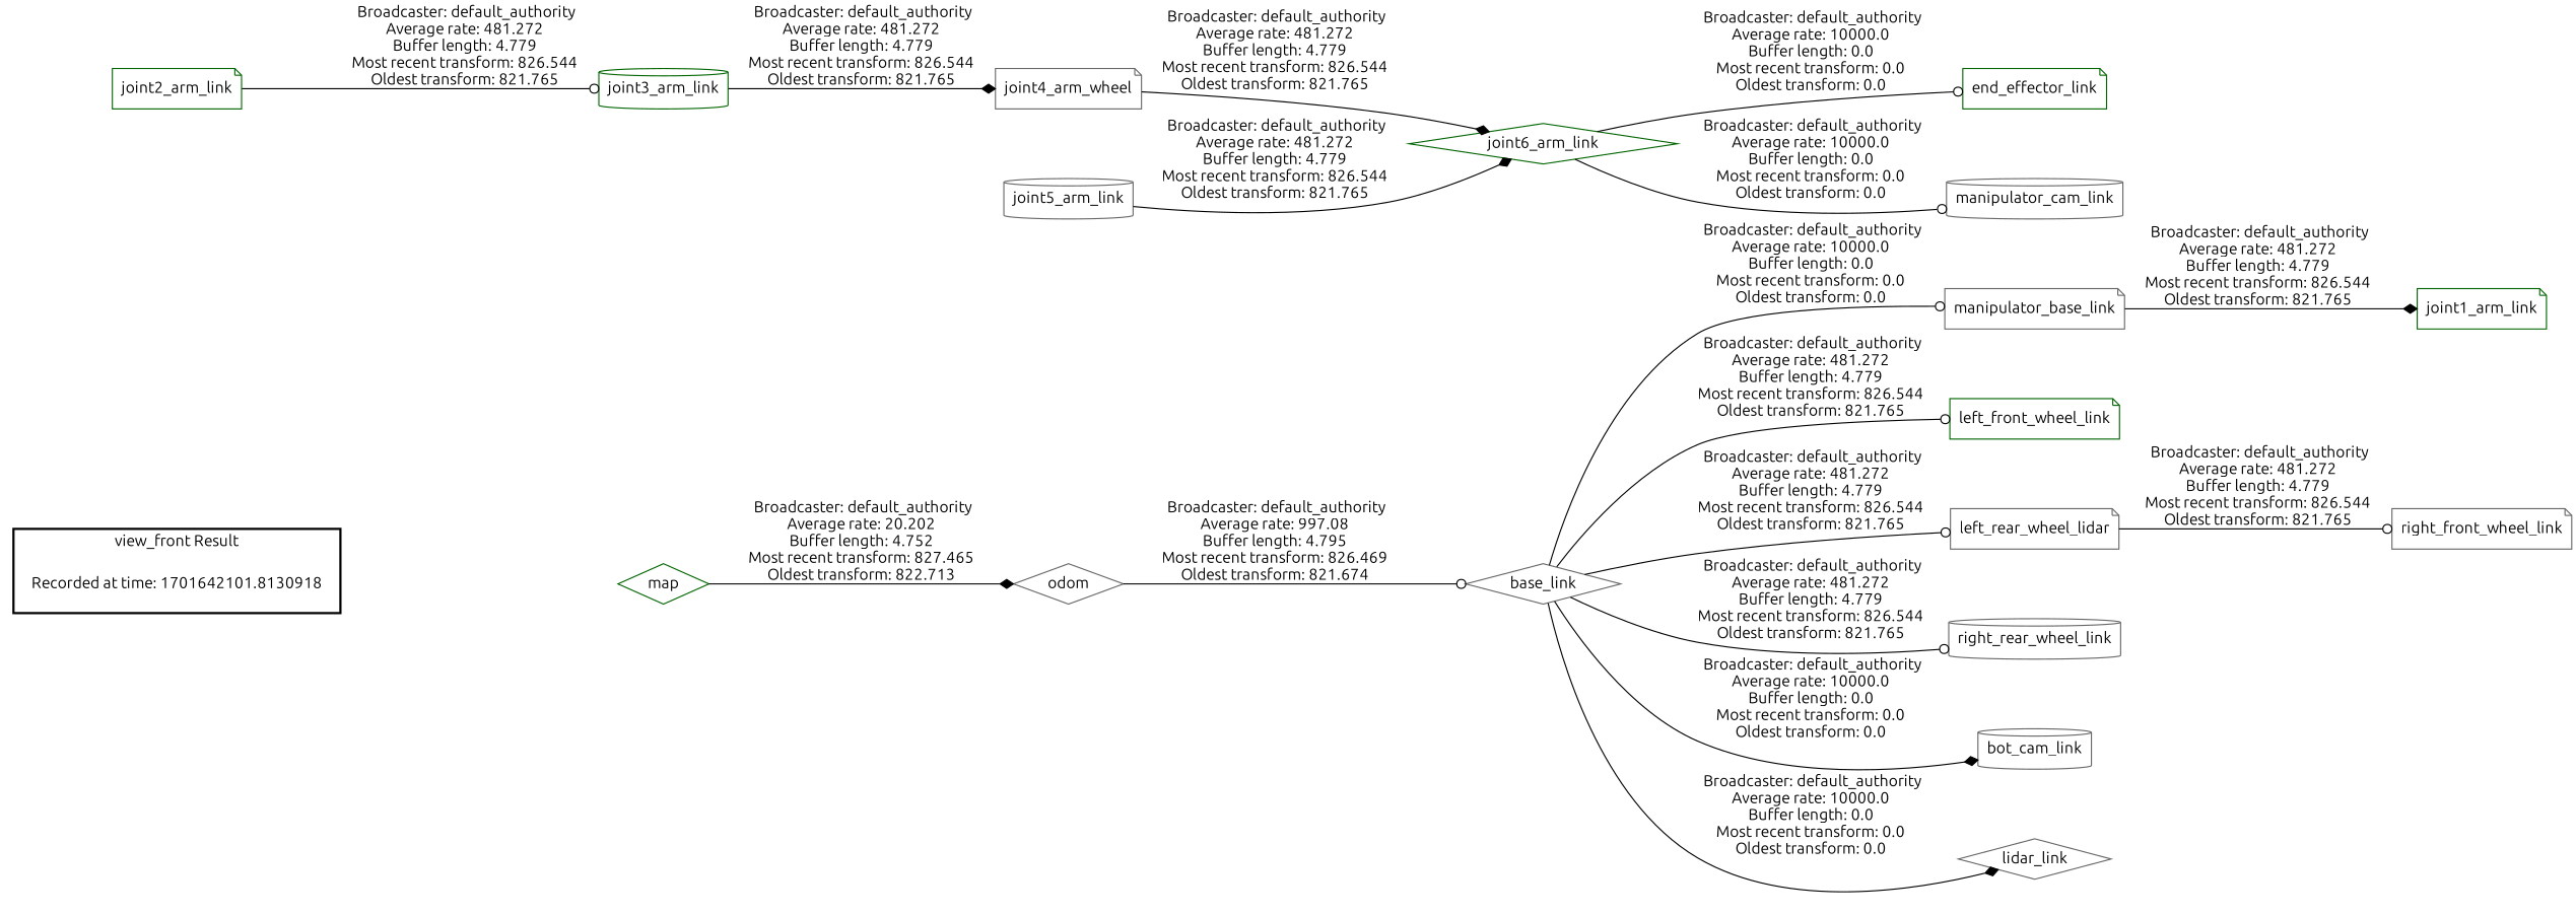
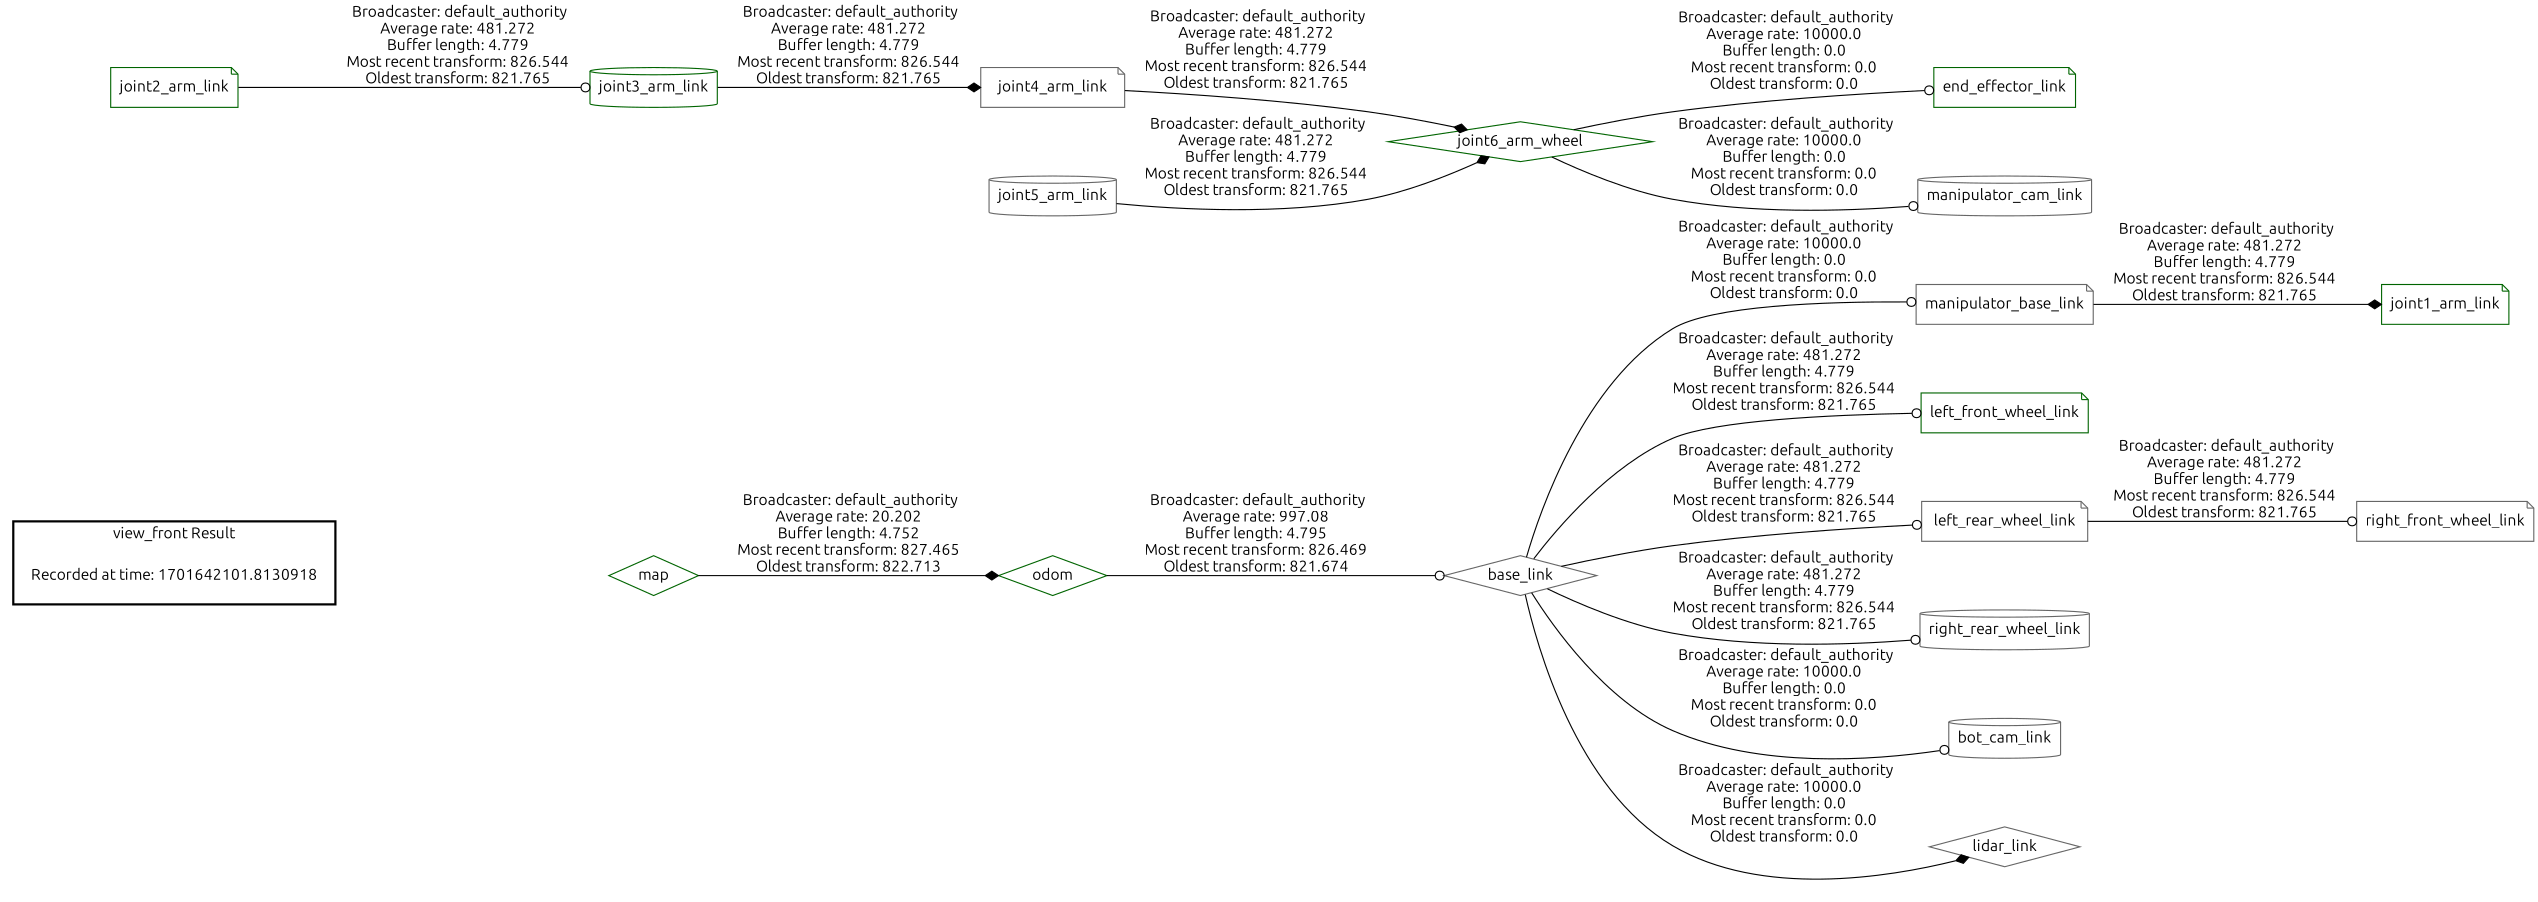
  digraph {
    fontname=Ubuntu
    rankdir=LR
    node [color=gray40 fontname=Ubuntu shape=note]
    edge [fontname=Ubuntu arrowhead=odot]
    "Recorded at time: 1701642101.8130918" [color=darkgreen shape=plaintext]
    map [color=darkgreen shape=diamond]
    joint1_arm_link [color=darkgreen]
    manipulator_base_link
    joint2_arm_link [color=darkgreen]
    joint3_arm_link [color=darkgreen shape=cylinder]
    base_link [shape=diamond]
    left_front_wheel_link [color=darkgreen]
-   left_rear_wheel_link [label=left_rear_wheel_lidar]
+   left_rear_wheel_link
    right_rear_wheel_link [shape=cylinder]
    bot_cam_link [shape=cylinder]
    lidar_link [shape=diamond]
    right_front_wheel_link
-   joint4_arm_link [label=joint4_arm_wheel]
-   joint6_arm_link [color=darkgreen shape=diamond]
+   joint4_arm_link
+   joint6_arm_link [color=darkgreen shape=diamond label=joint6_arm_wheel]
    joint5_arm_link [shape=cylinder]
    end_effector_link [color=darkgreen]
    manipulator_cam_link [shape=cylinder]
-   odom [shape=diamond]
+   odom [color=darkgreen shape=diamond]
    subgraph cluster_1 {
      color=black
      label="view_front Result"
      style=bold
      "Recorded at time: 1701642101.8130918"
    }
    "Recorded at time: 1701642101.8130918" -> map [style=invis arrowhead=""]
    map -> odom [arrowhead=diamond label=" Broadcaster: default_authority\nAverage rate: 20.202\nBuffer length: 4.752\nMost recent transform: 827.465\nOldest transform: 822.713\n"]
    manipulator_base_link -> joint1_arm_link [arrowhead=diamond label=" Broadcaster: default_authority\nAverage rate: 481.272\nBuffer length: 4.779\nMost recent transform: 826.544\nOldest transform: 821.765\n"]
    joint2_arm_link -> joint3_arm_link [label=" Broadcaster: default_authority\nAverage rate: 481.272\nBuffer length: 4.779\nMost recent transform: 826.544\nOldest transform: 821.765\n"]
    joint3_arm_link -> joint4_arm_link [arrowhead=diamond label=" Broadcaster: default_authority\nAverage rate: 481.272\nBuffer length: 4.779\nMost recent transform: 826.544\nOldest transform: 821.765\n"]
    base_link -> manipulator_base_link [label=" Broadcaster: default_authority\nAverage rate: 10000.0\nBuffer length: 0.0\nMost recent transform: 0.0\nOldest transform: 0.0\n"]
    base_link -> left_front_wheel_link [label=" Broadcaster: default_authority\nAverage rate: 481.272\nBuffer length: 4.779\nMost recent transform: 826.544\nOldest transform: 821.765\n"]
    base_link -> left_rear_wheel_link [label=" Broadcaster: default_authority\nAverage rate: 481.272\nBuffer length: 4.779\nMost recent transform: 826.544\nOldest transform: 821.765\n"]
    base_link -> right_rear_wheel_link [label=" Broadcaster: default_authority\nAverage rate: 481.272\nBuffer length: 4.779\nMost recent transform: 826.544\nOldest transform: 821.765\n"]
-   base_link -> bot_cam_link [arrowhead=diamond label=" Broadcaster: default_authority\nAverage rate: 10000.0\nBuffer length: 0.0\nMost recent transform: 0.0\nOldest transform: 0.0\n"]
+   base_link -> bot_cam_link [label=" Broadcaster: default_authority\nAverage rate: 10000.0\nBuffer length: 0.0\nMost recent transform: 0.0\nOldest transform: 0.0\n"]
    base_link -> lidar_link [arrowhead=diamond label=" Broadcaster: default_authority\nAverage rate: 10000.0\nBuffer length: 0.0\nMost recent transform: 0.0\nOldest transform: 0.0\n"]
    left_rear_wheel_link -> right_front_wheel_link [label=" Broadcaster: default_authority\nAverage rate: 481.272\nBuffer length: 4.779\nMost recent transform: 826.544\nOldest transform: 821.765\n"]
    joint4_arm_link -> joint6_arm_link [arrowhead=diamond label=" Broadcaster: default_authority\nAverage rate: 481.272\nBuffer length: 4.779\nMost recent transform: 826.544\nOldest transform: 821.765\n"]
    joint6_arm_link -> end_effector_link [label=" Broadcaster: default_authority\nAverage rate: 10000.0\nBuffer length: 0.0\nMost recent transform: 0.0\nOldest transform: 0.0\n"]
    joint6_arm_link -> manipulator_cam_link [label=" Broadcaster: default_authority\nAverage rate: 10000.0\nBuffer length: 0.0\nMost recent transform: 0.0\nOldest transform: 0.0\n"]
    joint5_arm_link -> joint6_arm_link [arrowhead=diamond label=" Broadcaster: default_authority\nAverage rate: 481.272\nBuffer length: 4.779\nMost recent transform: 826.544\nOldest transform: 821.765\n"]
    odom -> base_link [label=" Broadcaster: default_authority\nAverage rate: 997.08\nBuffer length: 4.795\nMost recent transform: 826.469\nOldest transform: 821.674\n"]
  }
